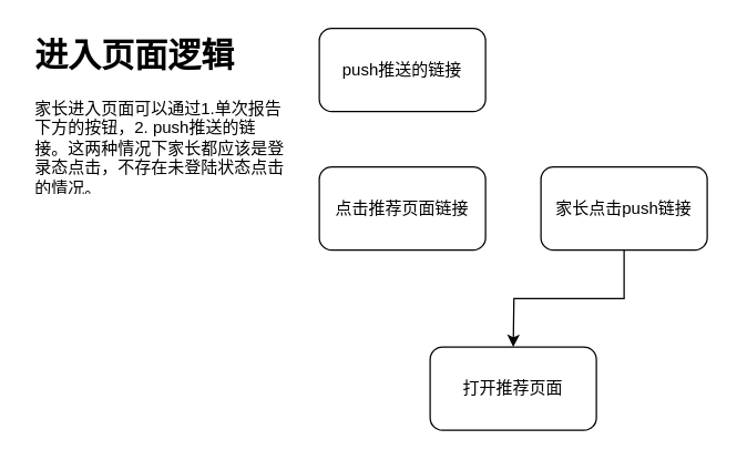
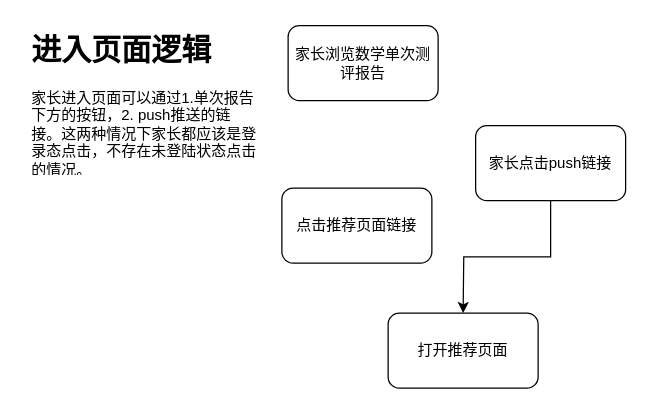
  <mxCell id="0" />
  <mxCell id="1" parent="0" />
- <mxCell id="2" value="&lt;span&gt;push推送的链接&lt;/span&gt;" style="rounded=1;whiteSpace=wrap;html=1;" vertex="1" parent="1"><mxGeometry x="230" y="20" width="120" height="60" as="geometry" /></mxCell>
+ <mxCell id="2" value="&lt;span&gt;家长浏览数学单次测评报告&lt;/span&gt;" style="rounded=1;whiteSpace=wrap;html=1;" vertex="1" parent="1"><mxGeometry x="230" y="20" width="120" height="60" as="geometry" /></mxCell>
  <mxCell id="3" style="edgeStyle=orthogonalEdgeStyle;rounded=0;orthogonalLoop=1;jettySize=auto;html=1;exitX=0.5;exitY=1;exitDx=0;exitDy=0;" edge="1" parent="1" source="4"><mxGeometry relative="1" as="geometry"><mxPoint x="370" y="250" as="targetPoint" /></mxGeometry></mxCell>
- <mxCell id="4" value="&lt;span&gt;家长点击push链接&lt;/span&gt;" style="rounded=1;whiteSpace=wrap;html=1;" vertex="1" parent="1"><mxGeometry x="390" y="120" width="120" height="60" as="geometry" /></mxCell>
- <mxCell id="5" value="&lt;span&gt;点击推荐页面链接&lt;/span&gt;" style="rounded=1;whiteSpace=wrap;html=1;" vertex="1" parent="1"><mxGeometry x="230" y="120" width="120" height="60" as="geometry" /></mxCell>
+ <mxCell id="4" value="&lt;span&gt;家长点击push链接&lt;/span&gt;" style="rounded=1;whiteSpace=wrap;html=1;" vertex="1" parent="1"><mxGeometry x="380" y="100" width="120" height="60" as="geometry" /></mxCell>
+ <mxCell id="5" value="&lt;span&gt;点击推荐页面链接&lt;/span&gt;" style="rounded=1;whiteSpace=wrap;html=1;" vertex="1" parent="1"><mxGeometry x="225" y="150" width="120" height="60" as="geometry" /></mxCell>
  <mxCell id="6" value="&lt;h1&gt;进入页面逻辑&lt;/h1&gt;&lt;p&gt;家长进入页面可以通过1.单次报告下方的按钮，2. push推送的链接。这两种情况下家长都应该是登录态点击，不存在未登陆状态点击的情况。&lt;/p&gt;" style="text;html=1;strokeColor=none;fillColor=none;spacing=5;spacingTop=-20;whiteSpace=wrap;overflow=hidden;rounded=0;" vertex="1" parent="1"><mxGeometry x="20" y="20" width="191" height="120" as="geometry" /></mxCell>
  <mxCell id="7" value="打开推荐页面" style="rounded=1;whiteSpace=wrap;html=1;" vertex="1" parent="1"><mxGeometry x="310" y="250" width="120" height="60" as="geometry" /></mxCell>
